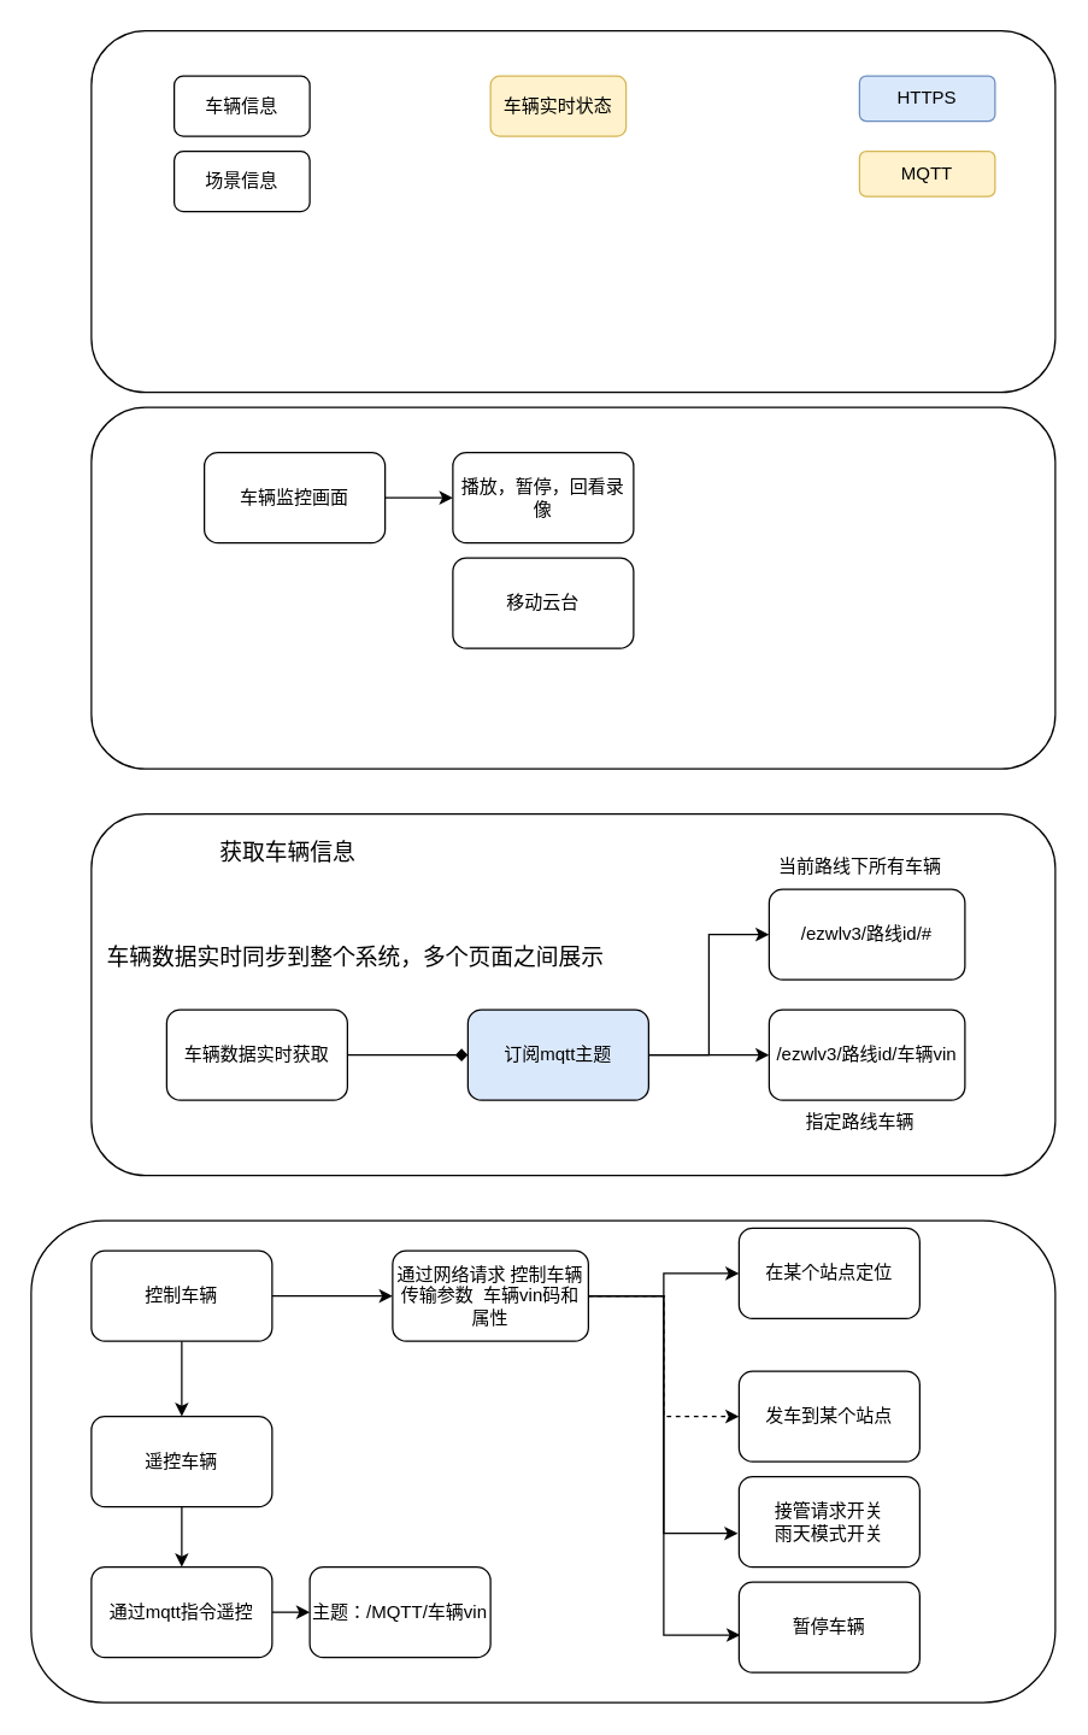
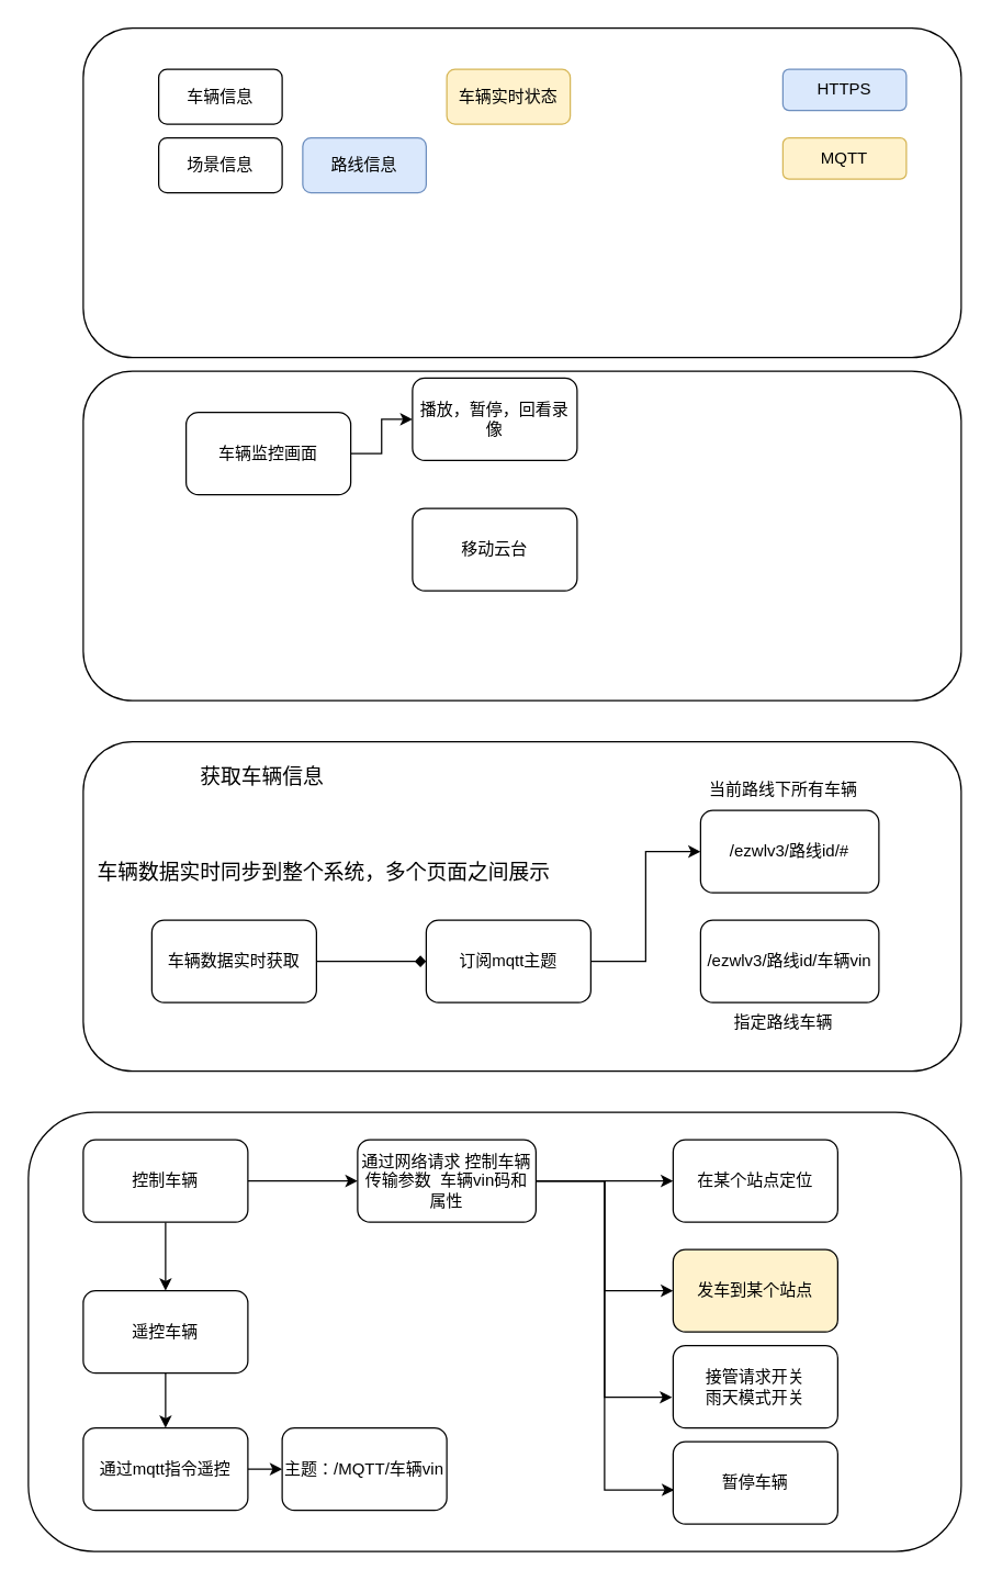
  <mxCell id="0" />
  <mxCell id="1" parent="0" />
  <mxCell id="2" value="" style="rounded=1;whiteSpace=wrap;html=1;" vertex="1" parent="1"><mxGeometry x="60" y="20" width="640" height="240" as="geometry" /></mxCell>
  <mxCell id="3" value="" style="rounded=1;whiteSpace=wrap;html=1;" vertex="1" parent="1"><mxGeometry x="60" y="270" width="640" height="240" as="geometry" /></mxCell>
  <mxCell id="4" value="" style="rounded=1;whiteSpace=wrap;html=1;" vertex="1" parent="1"><mxGeometry x="20" y="810" width="680" height="320" as="geometry" /></mxCell>
  <mxCell id="5" value="" style="rounded=1;whiteSpace=wrap;html=1;" vertex="1" parent="1"><mxGeometry x="60" y="540" width="640" height="240" as="geometry" /></mxCell>
  <mxCell id="6" value="" style="edgeStyle=orthogonalEdgeStyle;rounded=0;orthogonalLoop=1;jettySize=auto;html=1;endArrow=diamond;" edge="1" parent="1" source="7" target="10"><mxGeometry relative="1" as="geometry" /></mxCell>
  <mxCell id="7" value="车辆数据实时获取" style="rounded=1;whiteSpace=wrap;html=1;" vertex="1" parent="1"><mxGeometry x="110" y="670" width="120" height="60" as="geometry" /></mxCell>
- <mxCell id="8" value="" style="edgeStyle=orthogonalEdgeStyle;rounded=0;orthogonalLoop=1;jettySize=auto;html=1;" edge="1" parent="1" source="10" target="11"><mxGeometry relative="1" as="geometry" /></mxCell>
  <mxCell id="9" style="edgeStyle=orthogonalEdgeStyle;rounded=0;orthogonalLoop=1;jettySize=auto;html=1;entryX=0;entryY=0.5;entryDx=0;entryDy=0;" edge="1" parent="1" source="10" target="12"><mxGeometry relative="1" as="geometry" /></mxCell>
- <mxCell id="10" value="订阅mqtt主题" style="whiteSpace=wrap;html=1;rounded=1;fillColor=#dae8fc;" vertex="1" parent="1"><mxGeometry x="310" y="670" width="120" height="60" as="geometry" /></mxCell>
+ <mxCell id="10" value="订阅mqtt主题" style="whiteSpace=wrap;html=1;rounded=1;" vertex="1" parent="1"><mxGeometry x="310" y="670" width="120" height="60" as="geometry" /></mxCell>
  <mxCell id="11" value="/ezwlv3/路线id/车辆vin" style="whiteSpace=wrap;html=1;rounded=1;" vertex="1" parent="1"><mxGeometry x="510" y="670" width="130" height="60" as="geometry" /></mxCell>
  <mxCell id="12" value="/ezwlv3/路线id/#" style="whiteSpace=wrap;html=1;rounded=1;" vertex="1" parent="1"><mxGeometry x="510" y="590" width="130" height="60" as="geometry" /></mxCell>
  <mxCell id="13" value="当前路线下所有车辆" style="text;html=1;align=center;verticalAlign=middle;resizable=0;points=[];autosize=1;strokeColor=none;fillColor=none;" vertex="1" parent="1"><mxGeometry x="505" y="560" width="130" height="30" as="geometry" /></mxCell>
  <mxCell id="14" value="指定路线车辆" style="text;html=1;align=center;verticalAlign=middle;resizable=0;points=[];autosize=1;strokeColor=none;fillColor=none;" vertex="1" parent="1"><mxGeometry x="520" y="730" width="100" height="30" as="geometry" /></mxCell>
  <mxCell id="15" value="车辆数据实时同步到整个系统，多个页面之间展示" style="text;html=1;align=center;verticalAlign=middle;resizable=0;points=[];autosize=1;strokeColor=none;fillColor=none;fontSize=15;" vertex="1" parent="1"><mxGeometry x="60" width="350" height="30" as="geometry" y="620" /></mxCell>
  <mxCell id="16" value="" style="edgeStyle=orthogonalEdgeStyle;rounded=0;orthogonalLoop=1;jettySize=auto;html=1;" edge="1" parent="1" source="18" target="21"><mxGeometry relative="1" as="geometry" /></mxCell>
  <mxCell id="17" value="" style="edgeStyle=orthogonalEdgeStyle;rounded=0;orthogonalLoop=1;jettySize=auto;html=1;" edge="1" parent="1" source="18" target="30"><mxGeometry relative="1" as="geometry" /></mxCell>
  <mxCell id="18" value="控制车辆" style="rounded=1;whiteSpace=wrap;html=1;" vertex="1" parent="1"><mxGeometry x="60" y="830" width="120" height="60" as="geometry" /></mxCell>
  <mxCell id="19" value="获取车辆信息" style="text;html=1;align=center;verticalAlign=middle;resizable=0;points=[];autosize=1;strokeColor=none;fillColor=none;fontSize=15;" vertex="1" parent="1"><mxGeometry x="135" y="550" width="110" height="30" as="geometry" /></mxCell>
  <mxCell id="20" value="" style="edgeStyle=orthogonalEdgeStyle;rounded=0;orthogonalLoop=1;jettySize=auto;html=1;" edge="1" parent="1" source="21" target="22"><mxGeometry relative="1" as="geometry" /></mxCell>
  <mxCell id="21" value="通过网络请求 控制车辆&lt;div&gt;传输参数&amp;nbsp; 车辆vin码和属性&lt;/div&gt;" style="whiteSpace=wrap;html=1;rounded=1;" vertex="1" parent="1"><mxGeometry x="260" y="830" width="130" height="60" as="geometry" /></mxCell>
- <mxCell id="22" value="在某个站点定位" style="whiteSpace=wrap;html=1;rounded=1;" vertex="1" parent="1"><mxGeometry x="490" y="815" width="120" height="60" as="geometry" /></mxCell>
- <mxCell id="23" value="发车到某个站点" style="whiteSpace=wrap;html=1;rounded=1;" vertex="1" parent="1"><mxGeometry x="490" y="910" width="120" height="60" as="geometry" /></mxCell>
- <mxCell id="24" style="edgeStyle=orthogonalEdgeStyle;rounded=0;orthogonalLoop=1;jettySize=auto;html=1;entryX=0;entryY=0.5;entryDx=0;entryDy=0;dashed=1;" edge="1" parent="1" source="21" target="23"><mxGeometry relative="1" as="geometry"><mxPoint x="490" y="940" as="targetPoint" /><Array as="points"><mxPoint x="440" y="860" /><mxPoint x="440" y="940" /><mxPoint x="490" y="940" /></Array></mxGeometry></mxCell>
+ <mxCell id="22" value="在某个站点定位" style="whiteSpace=wrap;html=1;rounded=1;" vertex="1" parent="1"><mxGeometry x="490" y="830" width="120" height="60" as="geometry" /></mxCell>
+ <mxCell id="23" value="发车到某个站点" style="whiteSpace=wrap;html=1;rounded=1;fillColor=#fff2cc;" vertex="1" parent="1"><mxGeometry x="490" y="910" width="120" height="60" as="geometry" /></mxCell>
+ <mxCell id="24" style="edgeStyle=orthogonalEdgeStyle;rounded=0;orthogonalLoop=1;jettySize=auto;html=1;entryX=0;entryY=0.5;entryDx=0;entryDy=0;" edge="1" parent="1" source="21" target="23"><mxGeometry relative="1" as="geometry"><mxPoint x="490" y="940" as="targetPoint" /><Array as="points"><mxPoint x="440" y="860" /><mxPoint x="440" y="940" /><mxPoint x="490" y="940" /></Array></mxGeometry></mxCell>
  <mxCell id="25" value="接管请求开关&lt;div&gt;雨天模式开关&lt;/div&gt;" style="whiteSpace=wrap;html=1;rounded=1;" vertex="1" parent="1"><mxGeometry x="490" y="980" width="120" height="60" as="geometry" /></mxCell>
  <mxCell id="26" style="edgeStyle=orthogonalEdgeStyle;rounded=0;orthogonalLoop=1;jettySize=auto;html=1;entryX=-0.006;entryY=0.627;entryDx=0;entryDy=0;entryPerimeter=0;" edge="1" parent="1" source="21" target="25"><mxGeometry relative="1" as="geometry"><Array as="points"><mxPoint x="440" y="860" /><mxPoint x="440" y="1018" /></Array></mxGeometry></mxCell>
  <mxCell id="27" value="暂停车辆" style="whiteSpace=wrap;html=1;rounded=1;" vertex="1" parent="1"><mxGeometry x="490" y="1050" width="120" height="60" as="geometry" /></mxCell>
  <mxCell id="28" style="edgeStyle=orthogonalEdgeStyle;rounded=0;orthogonalLoop=1;jettySize=auto;html=1;entryX=0.006;entryY=0.586;entryDx=0;entryDy=0;entryPerimeter=0;" edge="1" parent="1" source="21" target="27"><mxGeometry relative="1" as="geometry" /></mxCell>
  <mxCell id="29" value="" style="edgeStyle=orthogonalEdgeStyle;rounded=0;orthogonalLoop=1;jettySize=auto;html=1;" edge="1" parent="1" source="30" target="32"><mxGeometry relative="1" as="geometry" /></mxCell>
  <mxCell id="30" value="遥控车辆" style="whiteSpace=wrap;html=1;rounded=1;" vertex="1" parent="1"><mxGeometry x="60" y="940" width="120" height="60" as="geometry" /></mxCell>
  <mxCell id="31" value="" style="edgeStyle=orthogonalEdgeStyle;rounded=0;orthogonalLoop=1;jettySize=auto;html=1;" edge="1" parent="1" source="32" target="43"><mxGeometry relative="1" as="geometry" /></mxCell>
  <mxCell id="32" value="通过mqtt指令遥控" style="whiteSpace=wrap;html=1;rounded=1;" vertex="1" parent="1"><mxGeometry x="60" y="1040" width="120" height="60" as="geometry" /></mxCell>
  <mxCell id="33" value="" style="edgeStyle=orthogonalEdgeStyle;rounded=0;orthogonalLoop=1;jettySize=auto;html=1;" edge="1" parent="1" source="34" target="35"><mxGeometry relative="1" as="geometry" /></mxCell>
  <mxCell id="34" value="车辆监控画面" style="rounded=1;whiteSpace=wrap;html=1;" vertex="1" parent="1"><mxGeometry x="135" y="300" width="120" height="60" as="geometry" /></mxCell>
- <mxCell id="35" value="播放，暂停，回看录像" style="whiteSpace=wrap;html=1;rounded=1;" vertex="1" parent="1"><mxGeometry x="300" y="300" width="120" height="60" as="geometry" /></mxCell>
+ <mxCell id="35" value="播放，暂停，回看录像" style="whiteSpace=wrap;html=1;rounded=1;" vertex="1" parent="1"><mxGeometry x="300" y="275" width="120" height="60" as="geometry" /></mxCell>
  <mxCell id="36" value="移动云台" style="whiteSpace=wrap;html=1;rounded=1;" vertex="1" parent="1"><mxGeometry x="300" y="370" width="120" height="60" as="geometry" /></mxCell>
  <mxCell id="37" value="车辆信息" style="rounded=1;whiteSpace=wrap;html=1;" vertex="1" parent="1"><mxGeometry x="115" y="50" width="90" height="40" as="geometry" /></mxCell>
+ <mxCell id="38" value="路线信息" style="rounded=1;whiteSpace=wrap;html=1;fillColor=#dae8fc;strokeColor=#6c8ebf;" vertex="1" parent="1"><mxGeometry x="220" y="100" width="90" height="40" as="geometry" /></mxCell>
  <mxCell id="39" value="车辆实时状态" style="rounded=1;whiteSpace=wrap;html=1;fillColor=#fff2cc;strokeColor=#d6b656;" vertex="1" parent="1"><mxGeometry x="325" y="50" width="90" height="40" as="geometry" /></mxCell>
  <mxCell id="40" value="场景信息" style="rounded=1;whiteSpace=wrap;html=1;" vertex="1" parent="1"><mxGeometry x="115" y="100" width="90" height="40" as="geometry" /></mxCell>
  <mxCell id="41" value="HTTPS" style="rounded=1;whiteSpace=wrap;html=1;fillColor=#dae8fc;strokeColor=#6c8ebf;" vertex="1" parent="1"><mxGeometry x="570" y="50" width="90" height="30" as="geometry" /></mxCell>
  <mxCell id="42" value="MQTT" style="rounded=1;whiteSpace=wrap;html=1;fillColor=#fff2cc;strokeColor=#d6b656;" vertex="1" parent="1"><mxGeometry x="570" y="100" width="90" height="30" as="geometry" /></mxCell>
  <mxCell id="43" value="主题：/MQTT/车辆vin" style="whiteSpace=wrap;html=1;rounded=1;" vertex="1" parent="1"><mxGeometry x="205" y="1040" width="120" height="60" as="geometry" /></mxCell>
